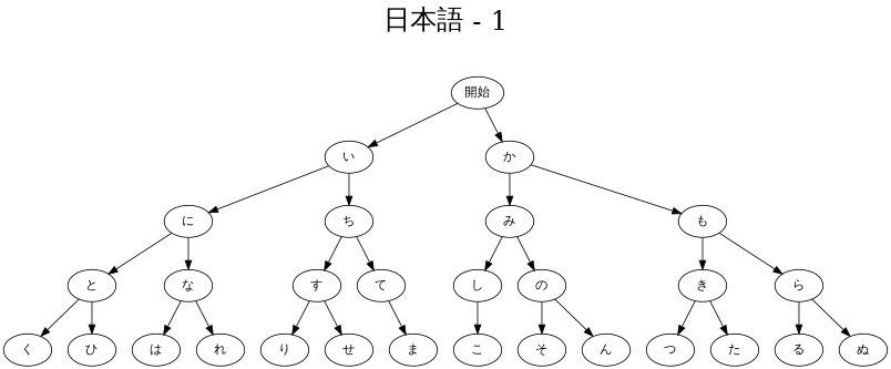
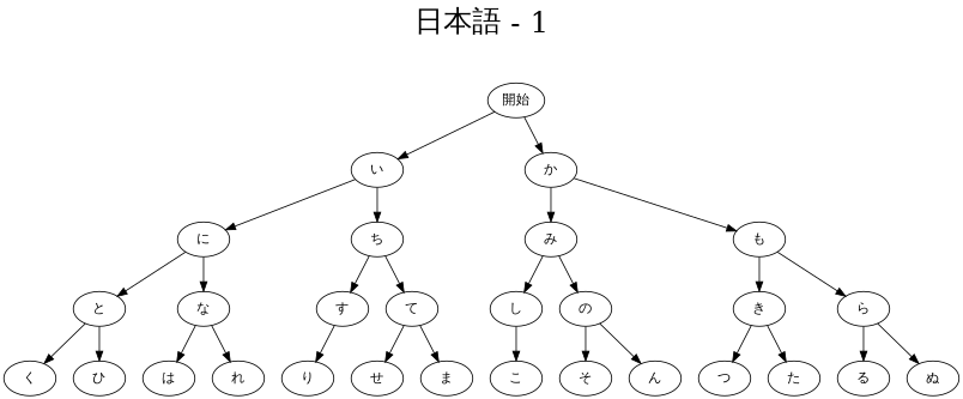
  digraph {
    fontsize=30
    label="日本語 - 1"
    labelloc=top
    "開始"
    "い"
    "か"
    "に"
    "ち"
    "み"
    "も"
    "と"
    "な"
    "す"
    "て"
    "く"
    "ひ"
    "は"
    "れ"
    "り"
    "せ"
    "ま"
    "し"
    "の"
    "き"
    "ら"
    "こ"
    "そ"
    "ん"
    "つ"
    "た"
    "る"
    "ぬ"
    "開始" -> "い"
    "開始" -> "か"
    "い" -> "に"
    "い" -> "ち"
    "か" -> "み"
    "か" -> "も"
    "に" -> "と"
    "に" -> "な"
    "ち" -> "す"
    "ち" -> "て"
    "み" -> "し"
    "み" -> "の"
    "も" -> "き"
    "も" -> "ら"
    "と" -> "く"
    "と" -> "ひ"
    "な" -> "は"
    "な" -> "れ"
    "す" -> "り"
-   "す" -> "せ"
+   "て" -> "せ"
    "て" -> "ま"
    "し" -> "こ"
    "の" -> "そ"
    "の" -> "ん"
    "き" -> "つ"
    "き" -> "た"
    "ら" -> "る"
    "ら" -> "ぬ"
  }
